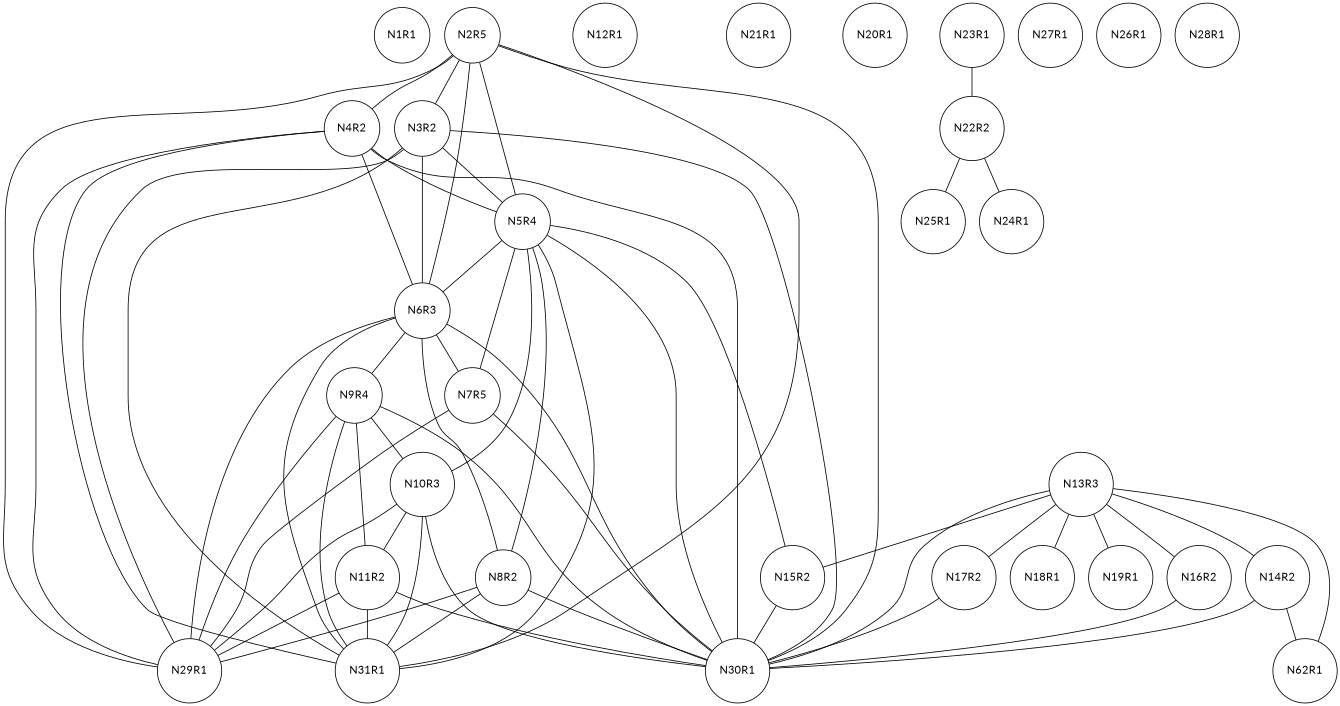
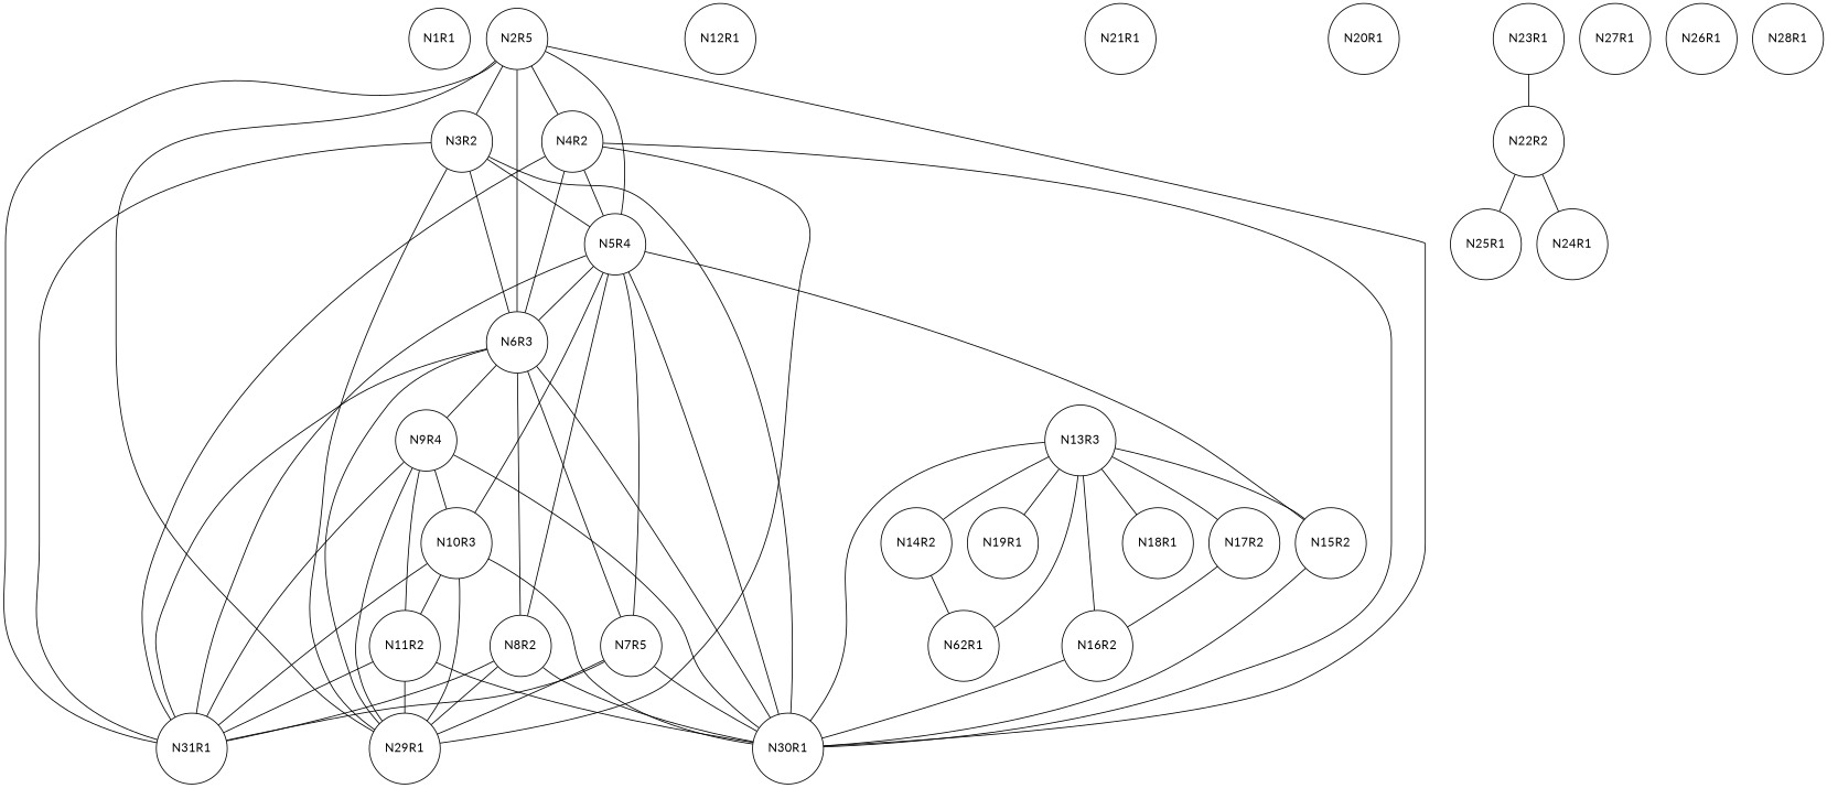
  graph {
    fontname=Lato
    node [fontname=Lato shape=circle]
    edge [fontname=Lato]
    N1R1
    N2R5
    N3R2
    N4R2
    N5R4
    N6R3
    N29R1
    N31R1
    N30R1
    n10 [label=N7R5]
    N8R2
    N10R3
    N15R2
    N9R4
    N11R2
    N12R1
    N13R3
    N14R2
    N17R2
    N16R2
    N19R1
    N18R1
    n23 [label=N62R1]
    N21R1
    N20R1
    N23R1
    N22R2
    N25R1
    N24R1
    N27R1
    N26R1
    N28R1
    N2R5 -- N3R2
    N2R5 -- N4R2
    N2R5 -- N5R4
    N2R5 -- N6R3
    N2R5 -- N29R1
    N2R5 -- N31R1
    N2R5 -- N30R1
    N3R2 -- N5R4
    N3R2 -- N6R3
    N3R2 -- N29R1
    N3R2 -- N31R1
    N3R2 -- N30R1
    N4R2 -- N5R4
    N4R2 -- N6R3
    N4R2 -- N29R1
    N4R2 -- N31R1
    N4R2 -- N30R1
    N5R4 -- N6R3
    N5R4 -- N31R1
    N5R4 -- N30R1
    N5R4 -- n10
    N5R4 -- N8R2
    N5R4 -- N10R3
    N5R4 -- N15R2
    N6R3 -- N29R1
    N6R3 -- N31R1
    N6R3 -- N30R1
    N6R3 -- n10
    N6R3 -- N8R2
    N6R3 -- N9R4
    n10 -- N29R1
+   n10 -- N31R1
    n10 -- N30R1
    N8R2 -- N29R1
    N8R2 -- N31R1
    N8R2 -- N30R1
    N10R3 -- N29R1
    N10R3 -- N31R1
    N10R3 -- N30R1
    N10R3 -- N11R2
    N15R2 -- N30R1
    N9R4 -- N29R1
    N9R4 -- N31R1
    N9R4 -- N30R1
    N9R4 -- N10R3
    N9R4 -- N11R2
    N11R2 -- N29R1
    N11R2 -- N31R1
    N11R2 -- N30R1
    N13R3 -- N30R1
    N13R3 -- N15R2
    N13R3 -- N14R2
    N13R3 -- N17R2
    N13R3 -- N16R2
    N13R3 -- N19R1
    N13R3 -- N18R1
    N13R3 -- n23
-   N14R2 -- N30R1
    N14R2 -- n23
-   N17R2 -- N30R1
+   N17R2 -- N16R2
    N16R2 -- N30R1
    N23R1 -- N22R2
    N22R2 -- N25R1
    N22R2 -- N24R1
  }
